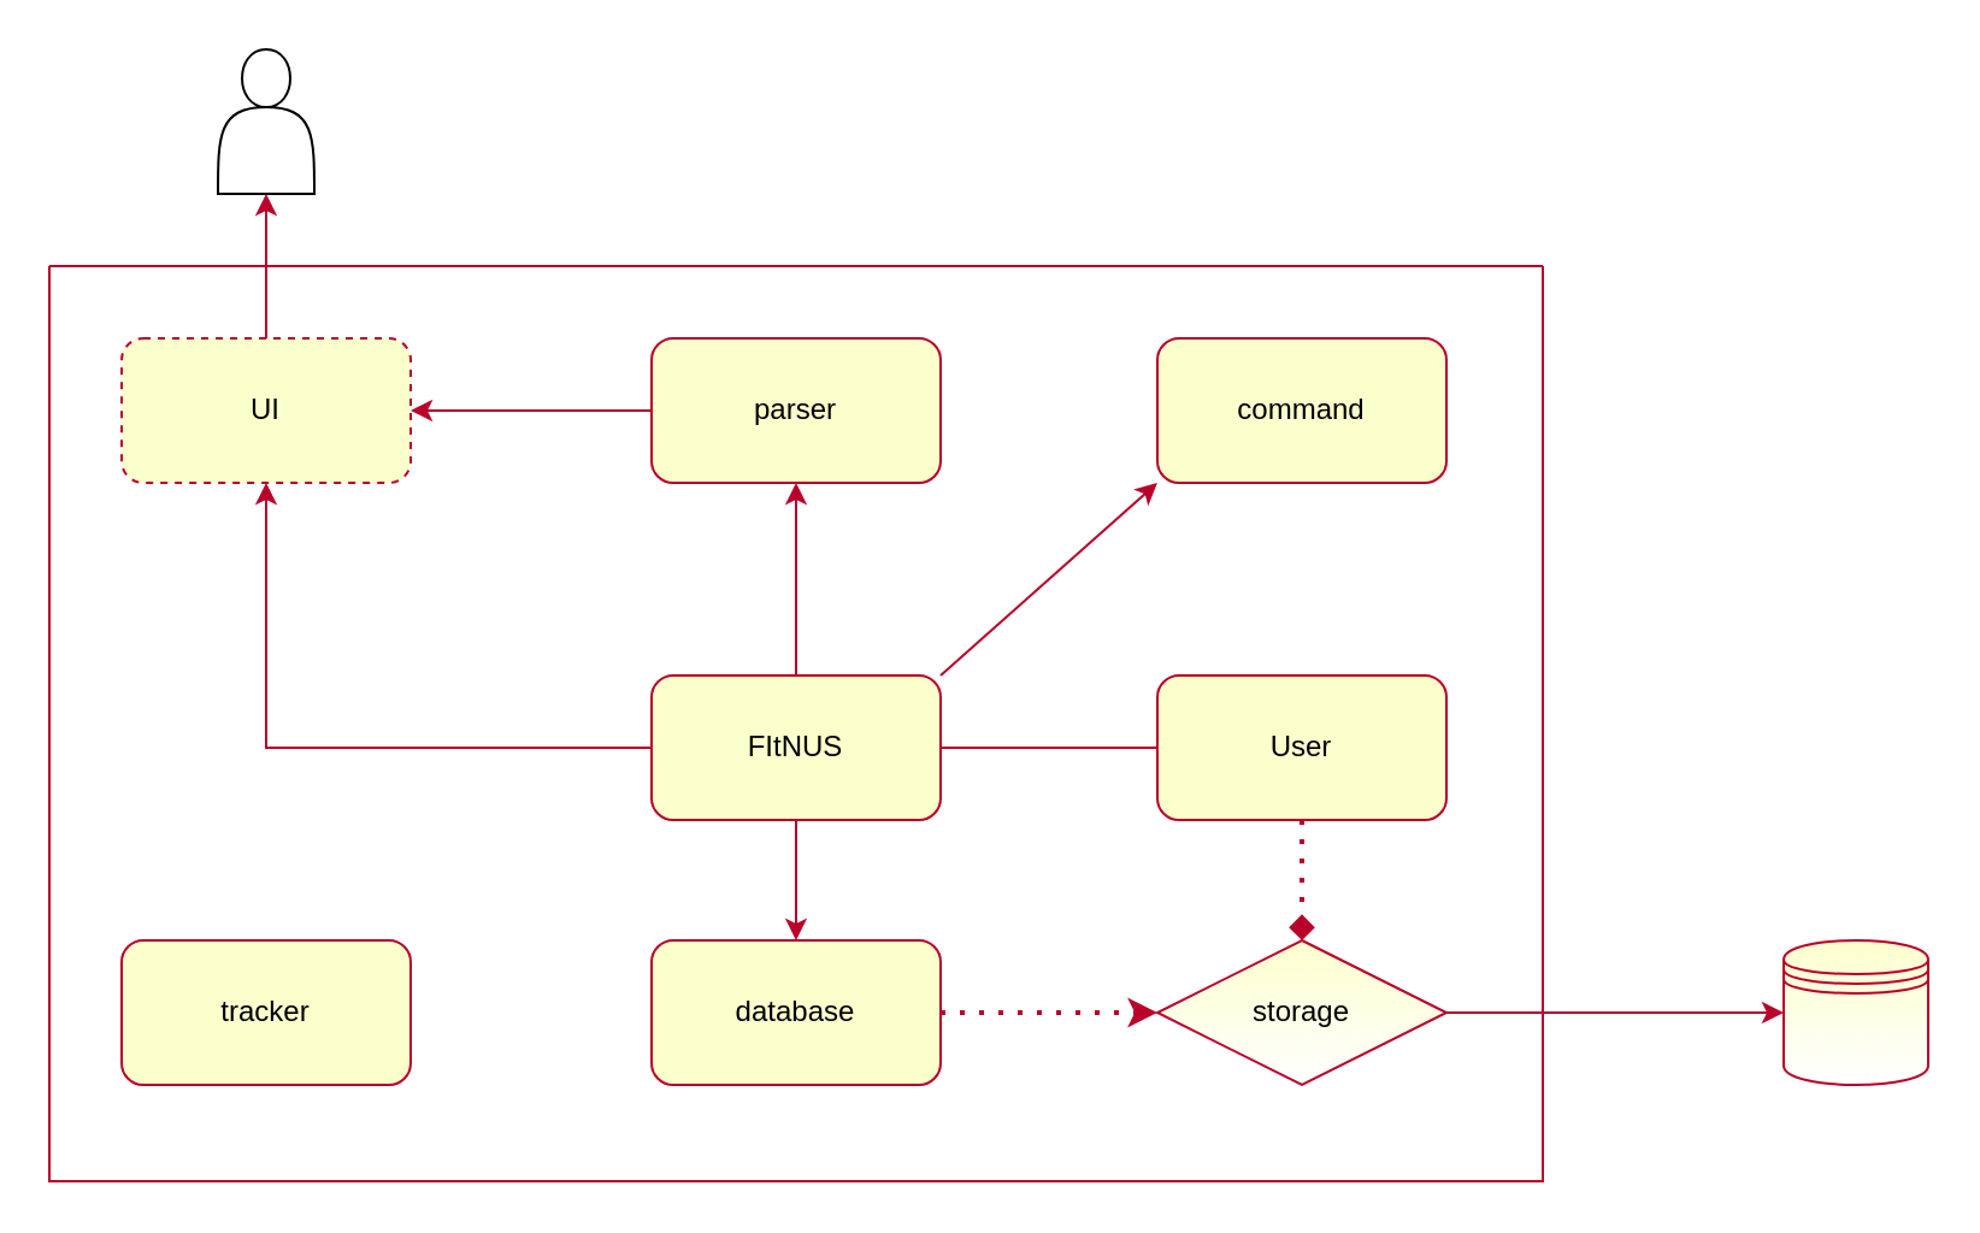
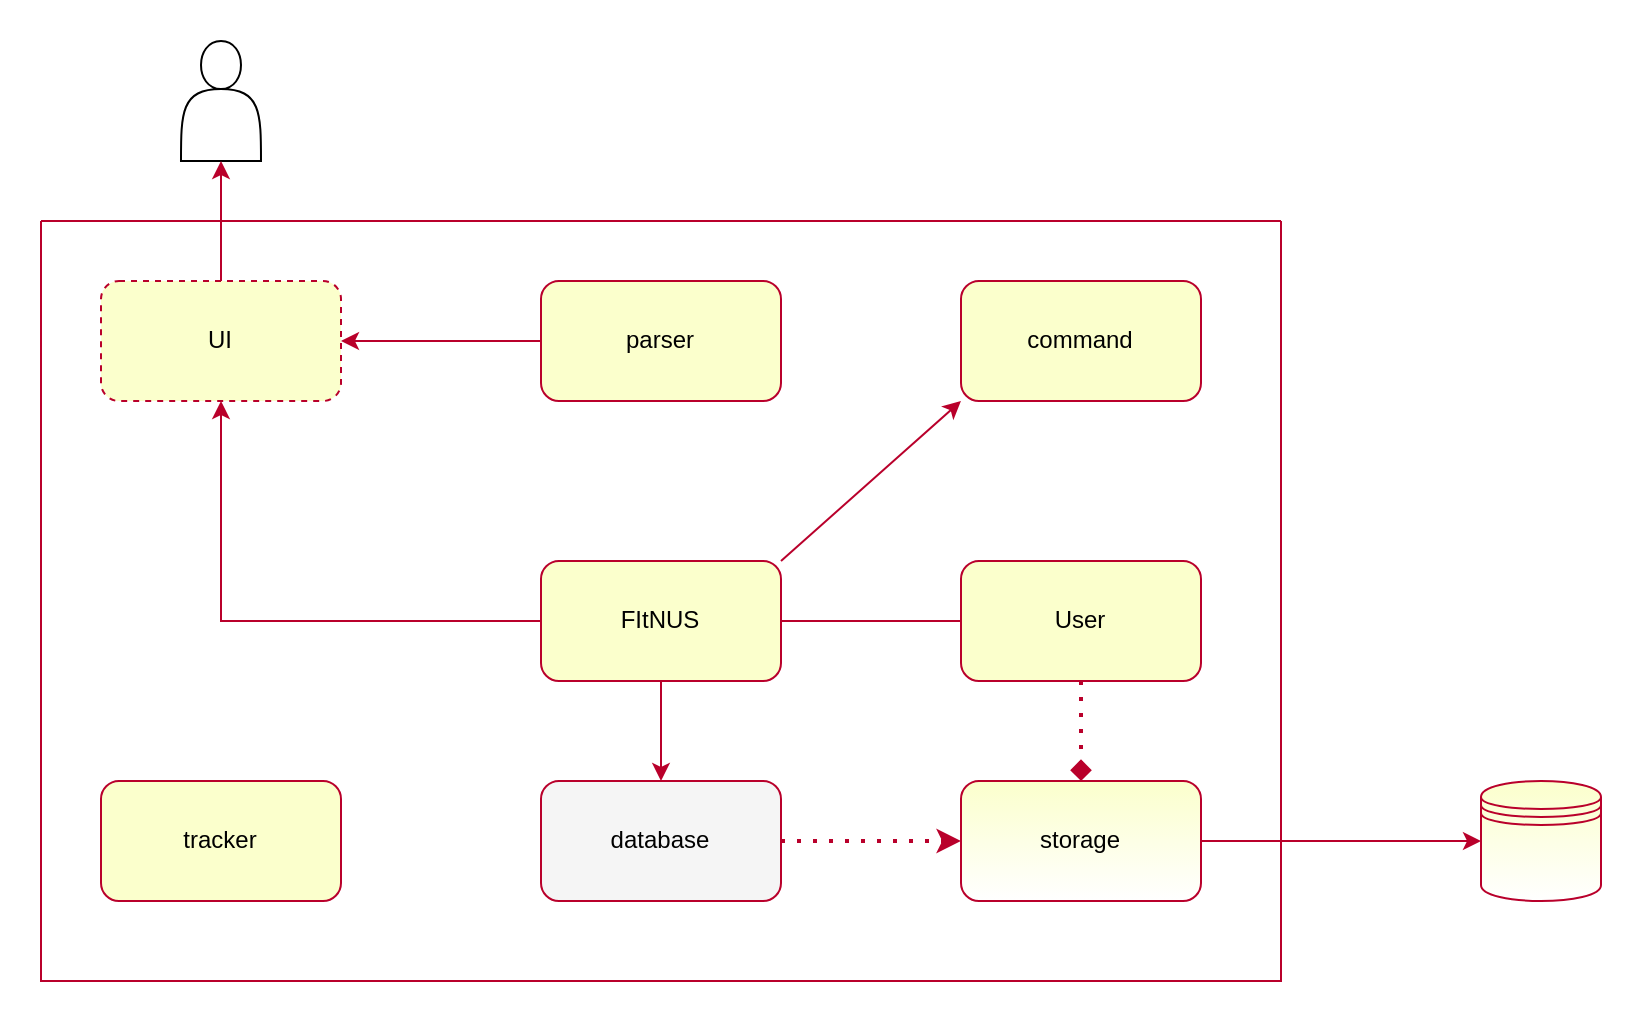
  <mxCell id="0" />
  <mxCell id="1" parent="0" />
  <mxCell id="2" value="" style="swimlane;startSize=0;strokeColor=#b9002b;" parent="1" vertex="1"><mxGeometry x="20" y="110" width="620" height="380" as="geometry" /></mxCell>
  <mxCell id="3" value="UI" style="rounded=1;whiteSpace=wrap;html=1;strokeColor=#b9002b;fillColor=#fbffcc;dashed=1;" parent="2" vertex="1"><mxGeometry x="30" y="30" width="120" height="60" as="geometry" /></mxCell>
- <mxCell id="4" value="database" style="rounded=1;whiteSpace=wrap;html=1;strokeColor=#b9002b;fillColor=#fbffcc;" parent="2" vertex="1"><mxGeometry x="250" y="280" width="120" height="60" as="geometry" /></mxCell>
+ <mxCell id="4" value="database" style="rounded=1;whiteSpace=wrap;html=1;strokeColor=#b9002b;fillColor=#f5f5f5;" parent="2" vertex="1"><mxGeometry x="250" y="280" width="120" height="60" as="geometry" /></mxCell>
  <mxCell id="5" style="edgeStyle=orthogonalEdgeStyle;rounded=0;orthogonalLoop=1;jettySize=auto;html=1;entryX=1;entryY=0.5;entryDx=0;entryDy=0;strokeColor=#b9002b;" parent="2" source="6" target="3" edge="1"><mxGeometry relative="1" as="geometry" /></mxCell>
  <mxCell id="6" value="parser" style="rounded=1;whiteSpace=wrap;html=1;strokeColor=#b9002b;fillColor=#fbffcc;" parent="2" vertex="1"><mxGeometry x="250" y="30" width="120" height="60" as="geometry" /></mxCell>
  <mxCell id="7" style="edgeStyle=orthogonalEdgeStyle;rounded=0;orthogonalLoop=1;jettySize=auto;html=1;entryX=0.5;entryY=1;entryDx=0;entryDy=0;strokeColor=#b9002b;" parent="2" source="12" target="3" edge="1"><mxGeometry relative="1" as="geometry" /></mxCell>
- <mxCell id="8" style="edgeStyle=orthogonalEdgeStyle;rounded=0;orthogonalLoop=1;jettySize=auto;html=1;entryX=0.5;entryY=1;entryDx=0;entryDy=0;strokeColor=#b9002b;" parent="2" source="12" target="6" edge="1"><mxGeometry relative="1" as="geometry"><Array as="points"><mxPoint x="310" y="120" /><mxPoint x="310" y="120" /></Array></mxGeometry></mxCell>
  <mxCell id="9" style="edgeStyle=none;rounded=0;orthogonalLoop=1;jettySize=auto;html=1;exitX=0.5;exitY=1;exitDx=0;exitDy=0;entryX=0.5;entryY=0;entryDx=0;entryDy=0;strokeColor=#b9002b;" parent="2" source="12" target="4" edge="1"><mxGeometry relative="1" as="geometry" /></mxCell>
  <mxCell id="10" style="edgeStyle=none;rounded=0;orthogonalLoop=1;jettySize=auto;html=1;exitX=1;exitY=0;exitDx=0;exitDy=0;entryX=0;entryY=1;entryDx=0;entryDy=0;strokeColor=#b9002b;" parent="2" source="12" target="17" edge="1"><mxGeometry relative="1" as="geometry" /></mxCell>
  <mxCell id="11" style="edgeStyle=none;rounded=0;orthogonalLoop=1;jettySize=auto;html=1;exitX=1;exitY=0.5;exitDx=0;exitDy=0;entryX=0;entryY=0.5;entryDx=0;entryDy=0;strokeColor=#b9002b;endArrow=none;" parent="2" source="12" target="19" edge="1"><mxGeometry relative="1" as="geometry" /></mxCell>
  <mxCell id="12" value="FItNUS" style="rounded=1;whiteSpace=wrap;html=1;strokeColor=#b9002b;fillColor=#fbffcc;" parent="2" vertex="1"><mxGeometry x="250" y="170" width="120" height="60" as="geometry" /></mxCell>
  <mxCell id="13" value="tracker" style="rounded=1;whiteSpace=wrap;html=1;strokeColor=#b9002b;fillColor=#fbffcc;" parent="2" vertex="1"><mxGeometry x="30" y="280" width="120" height="60" as="geometry" /></mxCell>
- <mxCell id="14" value="storage" style="rhombus;whiteSpace=wrap;html=1;strokeColor=#b9002b;gradientColor=#ffffff;fillColor=#fbffcc;" parent="2" vertex="1"><mxGeometry x="460" y="280" width="120" height="60" as="geometry" /></mxCell>
+ <mxCell id="14" value="storage" style="rounded=1;whiteSpace=wrap;html=1;strokeColor=#b9002b;gradientColor=#ffffff;fillColor=#fbffcc;" parent="2" vertex="1"><mxGeometry x="460" y="280" width="120" height="60" as="geometry" /></mxCell>
  <mxCell id="15" value="" style="endArrow=true;dashed=1;html=1;dashPattern=1 3;strokeWidth=2;rounded=0;elbow=vertical;endArrow=classic;exitX=1;exitY=0.5;exitDx=0;exitDy=0;entryX=0;entryY=0.5;entryDx=0;entryDy=0;strokeColor=#b9002b;" parent="2" source="4" target="14" edge="1"><mxGeometry width="50" height="50" relative="1" as="geometry"><mxPoint x="600" y="310" as="sourcePoint" /><mxPoint x="650" y="260" as="targetPoint" /></mxGeometry></mxCell>
  <mxCell id="16" style="edgeStyle=none;rounded=0;orthogonalLoop=1;jettySize=auto;html=1;exitX=0.5;exitY=1;exitDx=0;exitDy=0;" parent="2" source="4" target="4" edge="1"><mxGeometry relative="1" as="geometry" /></mxCell>
  <mxCell id="17" value="command" style="rounded=1;whiteSpace=wrap;html=1;strokeColor=#b9002b;fillColor=#fbffcc;" parent="2" vertex="1"><mxGeometry x="460" y="30" width="120" height="60" as="geometry" /></mxCell>
  <mxCell id="18" style="dashed=1;html=1;dashPattern=1 3;strokeWidth=2;edgeStyle=none;rounded=0;orthogonalLoop=1;jettySize=auto;html=1;entryX=0.5;entryY=0;entryDx=0;entryDy=0;strokeColor=#b9002b;endArrow=diamond;" parent="2" source="19" target="14" edge="1"><mxGeometry relative="1" as="geometry" /></mxCell>
  <mxCell id="19" value="User" style="rounded=1;whiteSpace=wrap;html=1;strokeColor=#b9002b;fillColor=#fbffcc;" parent="2" vertex="1"><mxGeometry x="460" y="170" width="120" height="60" as="geometry" /></mxCell>
  <mxCell id="20" value="" style="shape=datastore;whiteSpace=wrap;html=1;strokeColor=#b9002b;gradientColor=#ffffff;fillColor=#fbffcc;" parent="1" vertex="1"><mxGeometry x="740" y="390" width="60" height="60" as="geometry" /></mxCell>
  <mxCell id="21" style="edgeStyle=none;rounded=0;orthogonalLoop=1;jettySize=auto;html=1;exitX=1;exitY=0.5;exitDx=0;exitDy=0;entryX=0;entryY=0.5;entryDx=0;entryDy=0;strokeColor=#b9002b;" parent="1" source="14" target="20" edge="1"><mxGeometry relative="1" as="geometry" /></mxCell>
  <mxCell id="22" value="" style="shape=actor;whiteSpace=wrap;html=1;" parent="1" vertex="1"><mxGeometry x="90" y="20" width="40" height="60" as="geometry" /></mxCell>
  <mxCell id="23" style="edgeStyle=none;rounded=0;orthogonalLoop=1;jettySize=auto;html=1;exitX=0.5;exitY=0;exitDx=0;exitDy=0;entryX=0.5;entryY=1;entryDx=0;entryDy=0;strokeColor=#b9002b;" parent="1" source="3" target="22" edge="1"><mxGeometry relative="1" as="geometry" /></mxCell>
